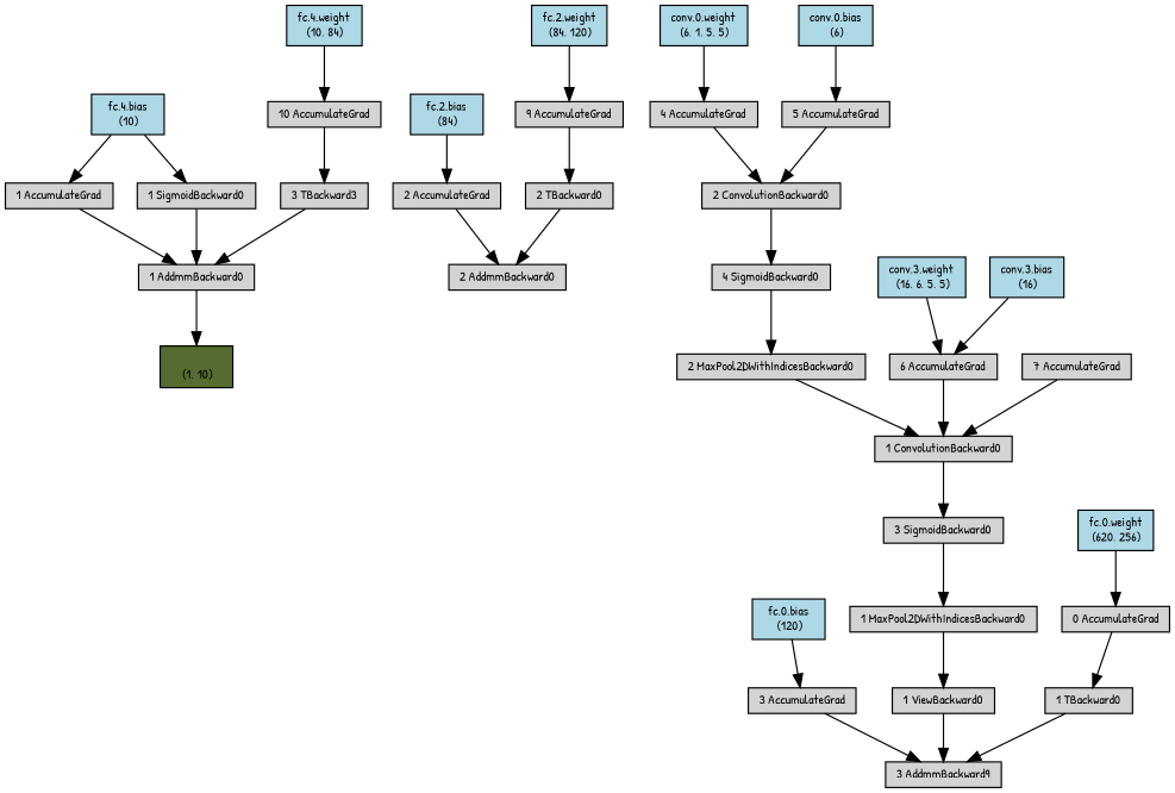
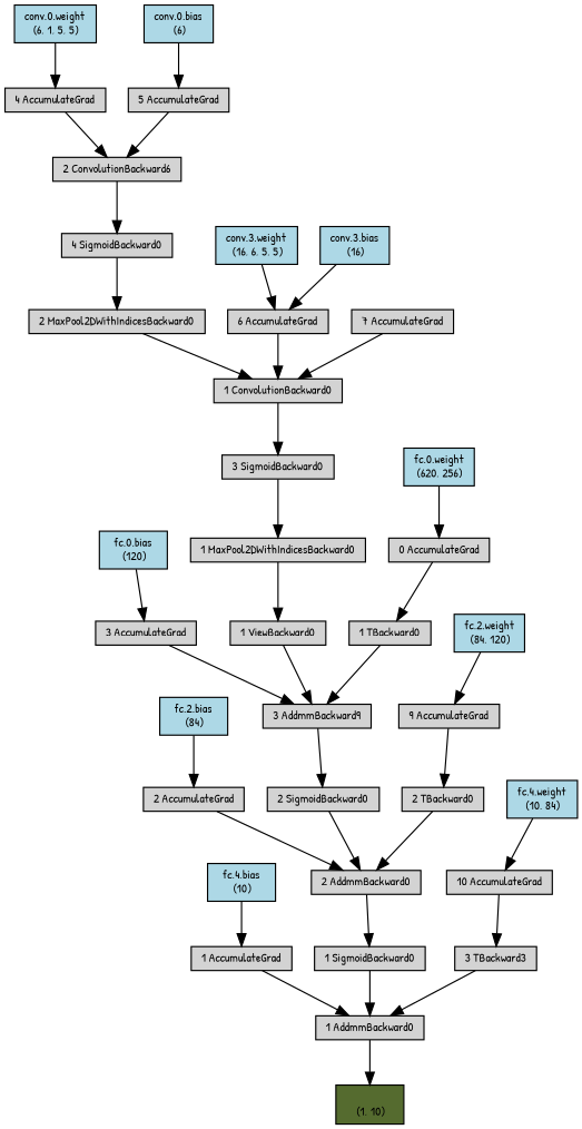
  digraph {
    fontname="Patrick Hand"
    node [align=left fontname="Patrick Hand" fontsize=10 ranksep=0.1 shape=box style=filled]
    edge [fontname="Patrick Hand"]
    n1 [fillcolor=darkolivegreen height=0.2 label="\n (1, 10)"]
    n2 [height=0.2 label="1 AddmmBackward0"]
    n3 [height=0.2 label="1 AccumulateGrad"]
    n4 [fillcolor=lightblue height=0.2 label="fc.4.bias\n (10)"]
    n5 [height=0.2 label="1 SigmoidBackward0"]
    n6 [height=0.2 label="2 AddmmBackward0"]
    n7 [height=0.2 label="2 AccumulateGrad"]
    n8 [fillcolor=lightblue height=0.2 label="fc.2.bias\n (84)"]
+   n9 [height=0.2 label="2 SigmoidBackward0"]
    n10 [height=0.2 label="3 AddmmBackward9"]
    n11 [height=0.2 label="3 AccumulateGrad"]
    n12 [fillcolor=lightblue height=0.2 label="fc.0.bias\n (120)"]
    n13 [height=0.2 label="1 ViewBackward0"]
    n14 [height=0.2 label="1 MaxPool2DWithIndicesBackward0"]
    n15 [height=0.2 label="3 SigmoidBackward0"]
    n16 [height=0.2 label="1 ConvolutionBackward0"]
    n17 [height=0.2 label="2 MaxPool2DWithIndicesBackward0"]
    n18 [height=0.2 label="4 SigmoidBackward0"]
-   n19 [height=0.2 label="2 ConvolutionBackward0"]
+   n19 [height=0.2 label="2 ConvolutionBackward6"]
    n20 [height=0.2 label="4 AccumulateGrad"]
    n21 [fillcolor=lightblue height=0.2 label="conv.0.weight\n (6, 1, 5, 5)"]
    n22 [height=0.2 label="5 AccumulateGrad"]
    n23 [fillcolor=lightblue height=0.2 label="conv.0.bias\n (6)"]
    n24 [height=0.2 label="6 AccumulateGrad"]
    n25 [fillcolor=lightblue height=0.2 label="conv.3.weight\n (16, 6, 5, 5)"]
    n26 [height=0.2 label="7 AccumulateGrad"]
    n27 [fillcolor=lightblue height=0.2 label="conv.3.bias\n (16)"]
    n28 [height=0.2 label="1 TBackward0"]
    n29 [height=0.2 label="0 AccumulateGrad"]
    n30 [fillcolor=lightblue height=0.2 label="fc.0.weight\n (620, 256)"]
    n31 [height=0.2 label="2 TBackward0"]
    n32 [height=0.2 label="9 AccumulateGrad"]
    n33 [fillcolor=lightblue height=0.2 label="fc.2.weight\n (84, 120)"]
    n34 [height=0.2 label="3 TBackward3"]
    n35 [height=0.2 label="10 AccumulateGrad"]
    n36 [fillcolor=lightblue height=0.2 label="fc.4.weight\n (10, 84)"]
    n2 -> n1
    n3 -> n2
    n4 -> n3
    n5 -> n2
-   n4 -> n5
+   n6 -> n5
    n7 -> n6
    n8 -> n7
+   n9 -> n6
+   n10 -> n9
    n11 -> n10
    n12 -> n11
    n13 -> n10
    n14 -> n13
    n15 -> n14
    n16 -> n15
    n17 -> n16
    n18 -> n17
    n19 -> n18
    n20 -> n19
    n21 -> n20
    n22 -> n19
    n23 -> n22
    n24 -> n16
    n25 -> n24
    n26 -> n16
    n27 -> n24
    n28 -> n10
    n29 -> n28
    n30 -> n29
    n31 -> n6
    n32 -> n31
    n33 -> n32
    n34 -> n2
    n35 -> n34
    n36 -> n35
  }
